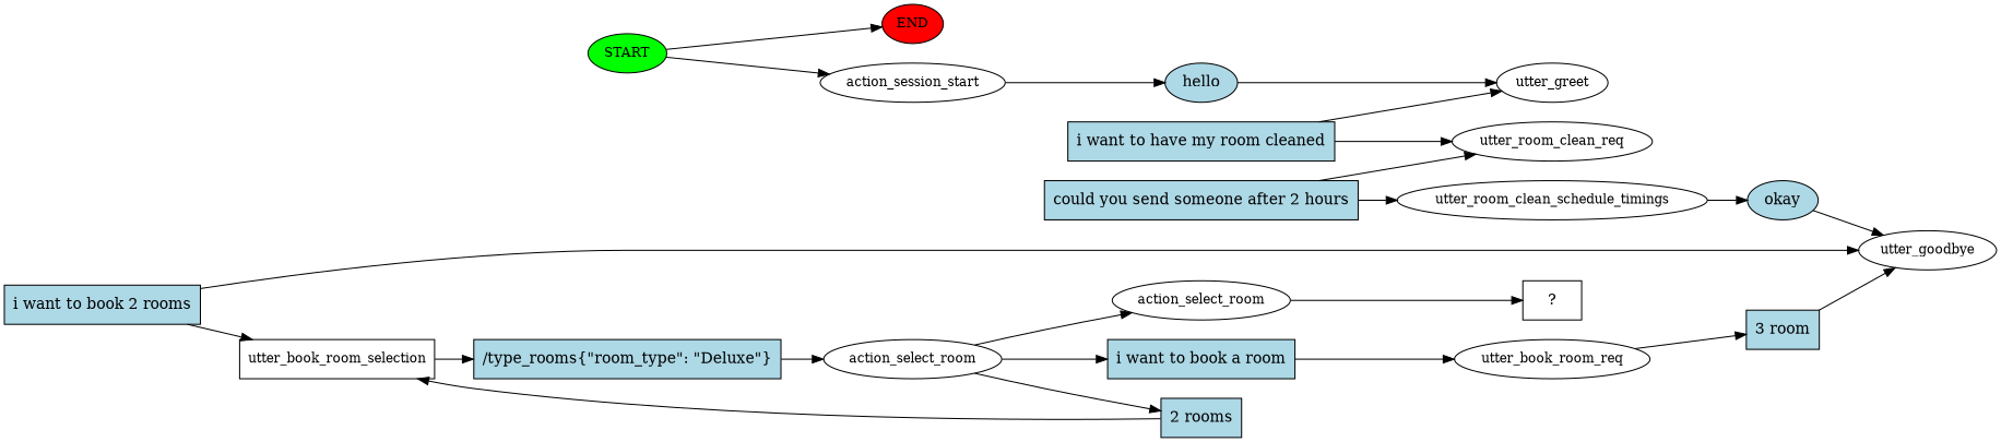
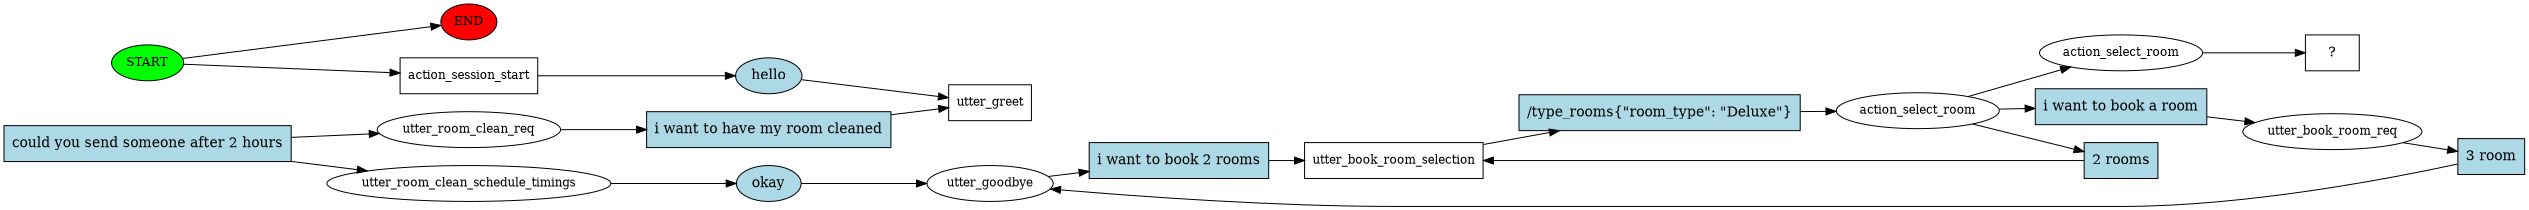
  digraph {
    rankdir=LR
    node [fontsize=12 style=filled]
    n1 [fillcolor=green label=START]
    n2 [fillcolor=red label=END]
-   n3 [label=action_session_start style=""]
+   n3 [label=action_session_start shape=box style=""]
    n4 [fillcolor=lightblue label=hello shape=ellipse fontsize=""]
-   n5 [label=utter_greet style=""]
+   n5 [label=utter_greet shape=box style=""]
    n6 [fillcolor=lightblue label="i want to have my room cleaned" shape=rect fontsize=""]
    n7 [label=utter_room_clean_req style=""]
    n8 [fillcolor=lightblue label="could you send someone after 2 hours" shape=rect fontsize=""]
    n9 [label=utter_room_clean_schedule_timings style=""]
    n10 [fillcolor=lightblue label=okay shape=ellipse fontsize=""]
    n11 [label=utter_goodbye style=""]
    n12 [fillcolor=lightblue label="i want to book 2 rooms" shape=rect fontsize=""]
    n13 [label=utter_book_room_selection shape=box style=""]
    n14 [fillcolor=lightblue label="/type_rooms{\"room_type\": \"Deluxe\"}" shape=rect fontsize=""]
    n15 [label=action_select_room style=""]
    n16 [label=action_select_room style=""]
    n17 [fillcolor=lightblue label="i want to book a room" shape=rect fontsize=""]
    n18 [fillcolor=lightblue label="2 rooms" shape=rect fontsize=""]
    n19 [label="  ?  " shape=rect fontsize="" style=""]
    n20 [label=utter_book_room_req style=""]
    n21 [fillcolor=lightblue label="3 room" shape=rect fontsize=""]
    n1 -> n2
    n1 -> n3
    n3 -> n4
    n4 -> n5
    n6 -> n5
-   n6 -> n7
+   n7 -> n6
    n8 -> n7
    n8 -> n9
    n9 -> n10
    n10 -> n11
-   n12 -> n11
+   n11 -> n12
    n12 -> n13
    n13 -> n14
    n14 -> n15
    n15 -> n16
    n15 -> n17
    n15 -> n18
    n16 -> n19
    n17 -> n20
    n18 -> n13
    n20 -> n21
    n21 -> n11
  }
